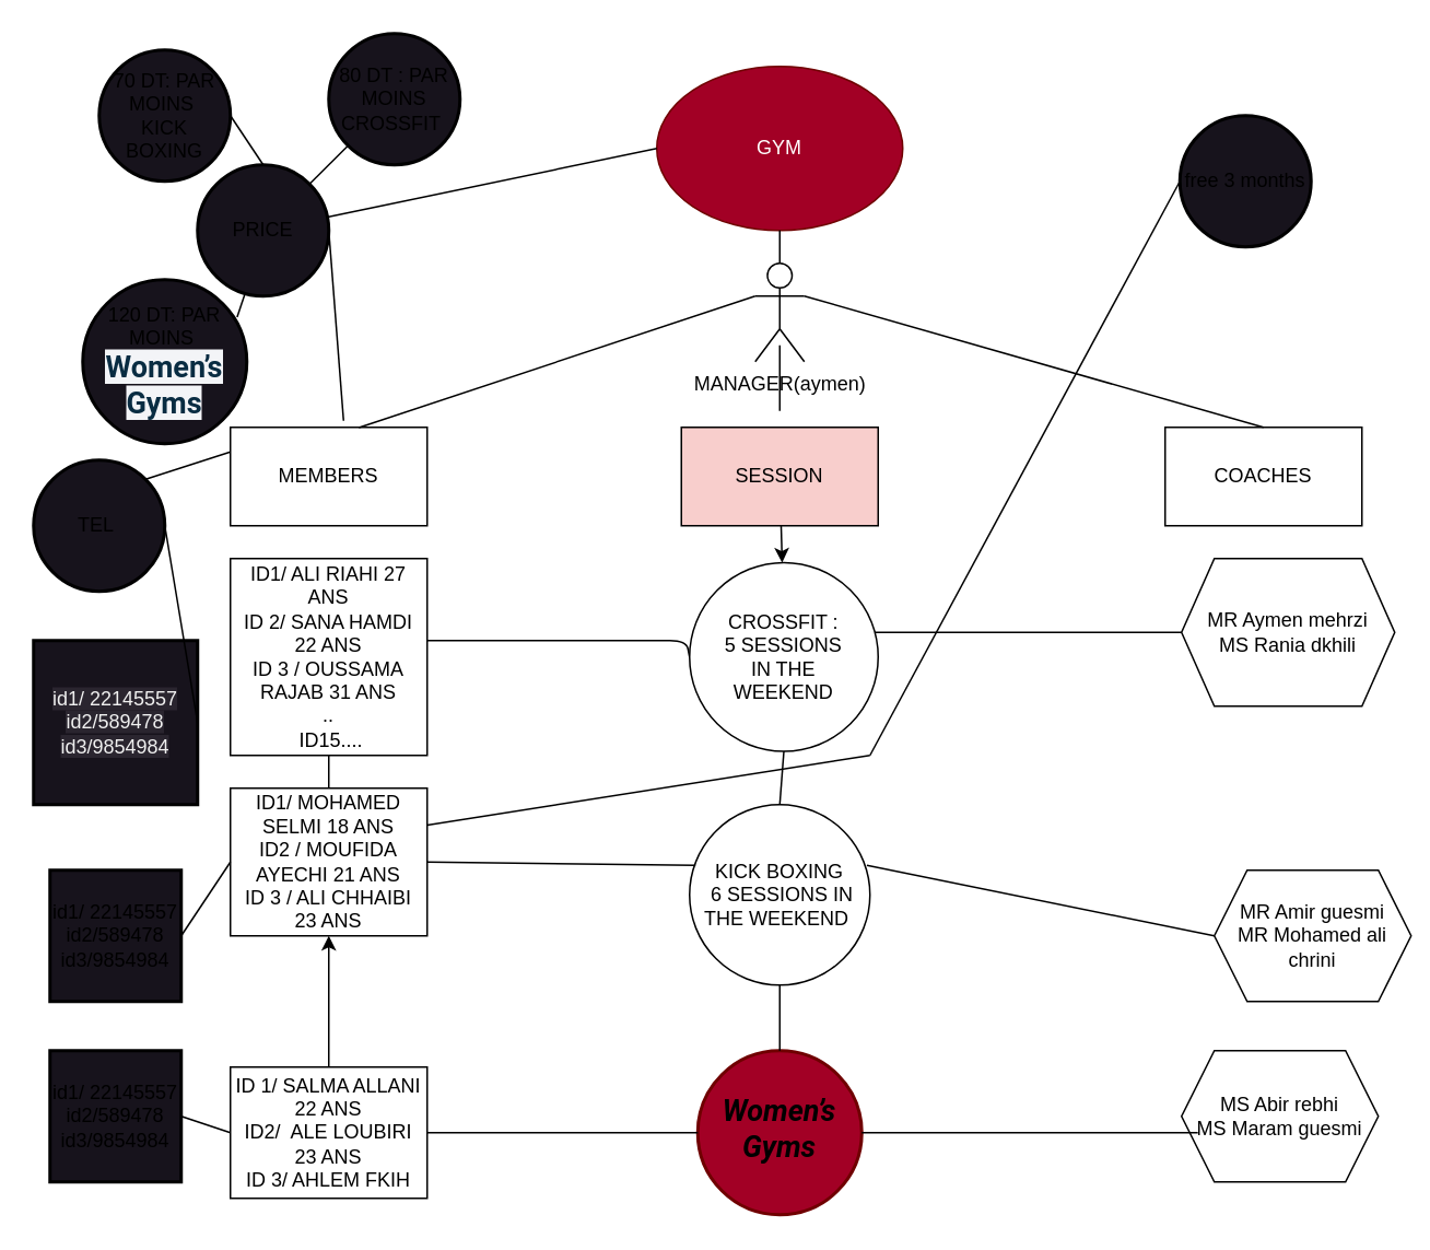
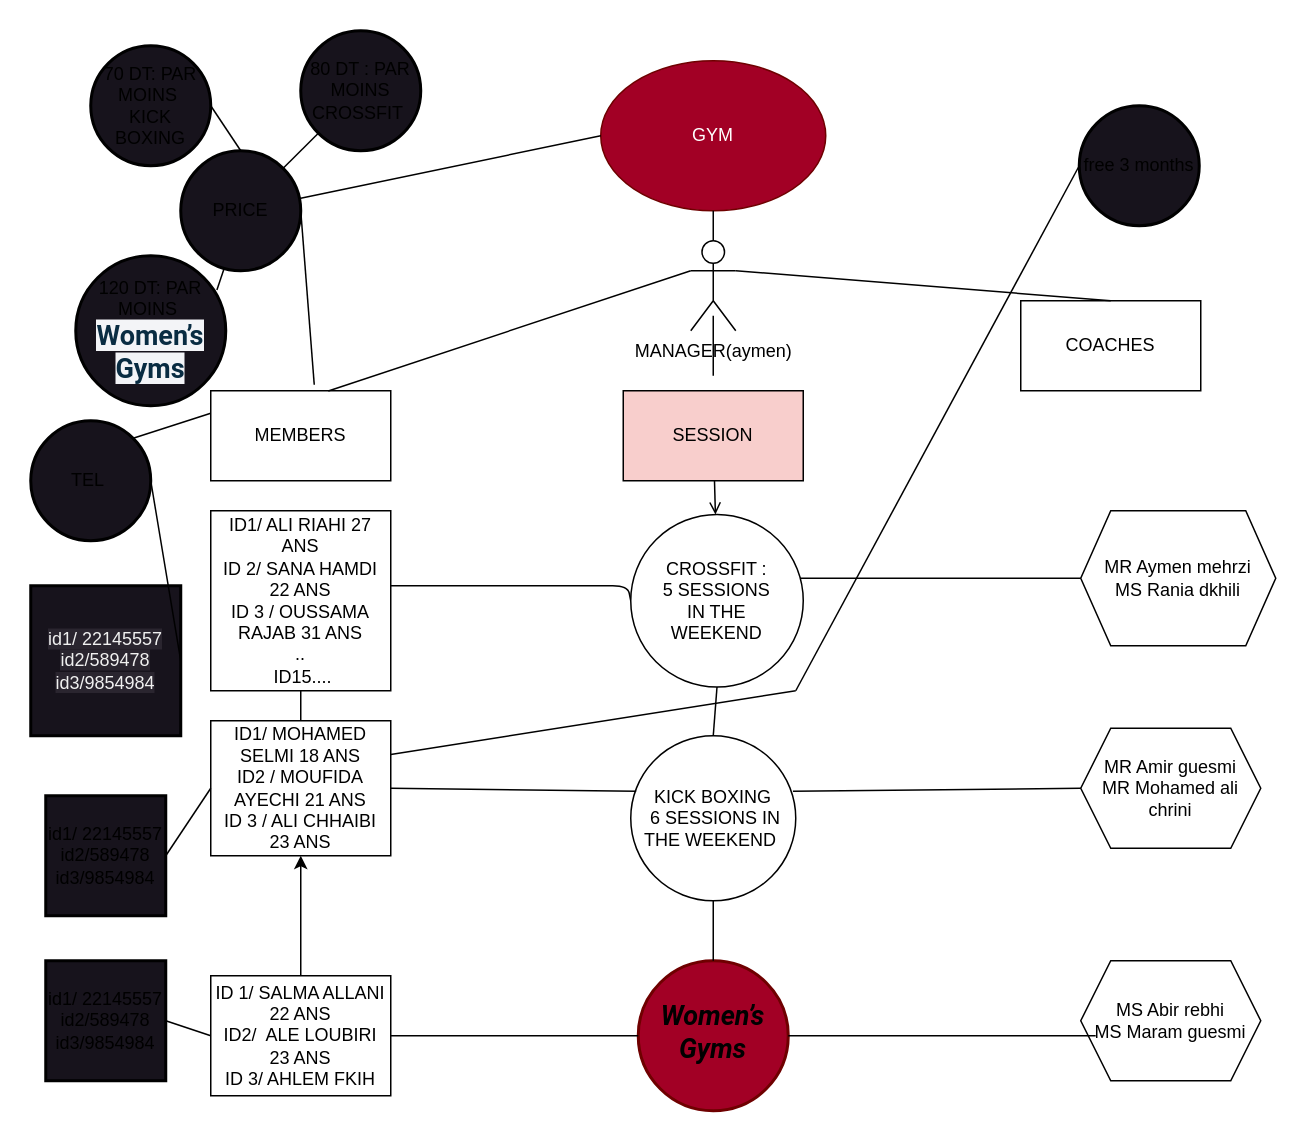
  <mxCell id="0" />
  <mxCell id="1" parent="0" />
  <mxCell id="2" value="&lt;span style=&quot;color: rgb(240, 240, 240); font-family: Helvetica; font-size: 12px; font-style: normal; font-variant-ligatures: normal; font-variant-caps: normal; font-weight: 400; letter-spacing: normal; orphans: 2; text-align: center; text-indent: 0px; text-transform: none; widows: 2; word-spacing: 0px; -webkit-text-stroke-width: 0px; background-color: rgb(42, 37, 47); text-decoration-thickness: initial; text-decoration-style: initial; text-decoration-color: initial; float: none; display: inline !important;&quot;&gt;id1/ 22145557&lt;/span&gt;&lt;br style=&quot;border-color: rgb(0, 0, 0); color: rgb(240, 240, 240); font-family: Helvetica; font-size: 12px; font-style: normal; font-variant-ligatures: normal; font-variant-caps: normal; font-weight: 400; letter-spacing: normal; orphans: 2; text-align: center; text-indent: 0px; text-transform: none; widows: 2; word-spacing: 0px; -webkit-text-stroke-width: 0px; background-color: rgb(42, 37, 47); text-decoration-thickness: initial; text-decoration-style: initial; text-decoration-color: initial;&quot;&gt;&lt;span style=&quot;color: rgb(240, 240, 240); font-family: Helvetica; font-size: 12px; font-style: normal; font-variant-ligatures: normal; font-variant-caps: normal; font-weight: 400; letter-spacing: normal; orphans: 2; text-align: center; text-indent: 0px; text-transform: none; widows: 2; word-spacing: 0px; -webkit-text-stroke-width: 0px; background-color: rgb(42, 37, 47); text-decoration-thickness: initial; text-decoration-style: initial; text-decoration-color: initial; float: none; display: inline !important;&quot;&gt;id2/589478&lt;/span&gt;&lt;br style=&quot;border-color: rgb(0, 0, 0); color: rgb(240, 240, 240); font-family: Helvetica; font-size: 12px; font-style: normal; font-variant-ligatures: normal; font-variant-caps: normal; font-weight: 400; letter-spacing: normal; orphans: 2; text-align: center; text-indent: 0px; text-transform: none; widows: 2; word-spacing: 0px; -webkit-text-stroke-width: 0px; background-color: rgb(42, 37, 47); text-decoration-thickness: initial; text-decoration-style: initial; text-decoration-color: initial;&quot;&gt;&lt;span style=&quot;color: rgb(240, 240, 240); font-family: Helvetica; font-size: 12px; font-style: normal; font-variant-ligatures: normal; font-variant-caps: normal; font-weight: 400; letter-spacing: normal; orphans: 2; text-align: center; text-indent: 0px; text-transform: none; widows: 2; word-spacing: 0px; -webkit-text-stroke-width: 0px; background-color: rgb(42, 37, 47); text-decoration-thickness: initial; text-decoration-style: initial; text-decoration-color: initial; float: none; display: inline !important;&quot;&gt;id3/9854984&lt;/span&gt;&lt;br&gt;" style="whiteSpace=wrap;html=1;aspect=fixed;labelBackgroundColor=none;strokeWidth=2;fontColor=default;fillColor=#17131C;" vertex="1" parent="1"><mxGeometry x="20" y="390" width="100" height="100" as="geometry" /></mxCell>
  <mxCell id="3" value="GYM" style="ellipse;whiteSpace=wrap;html=1;fillColor=#a20025;fontColor=#ffffff;strokeColor=#6F0000;" vertex="1" parent="1"><mxGeometry x="400" y="40" width="150" height="100" as="geometry" /></mxCell>
  <mxCell id="4" value="ID1/ ALI RIAHI 27 ANS&lt;br&gt;ID 2/ SANA HAMDI 22 ANS&lt;br&gt;ID 3 / OUSSAMA RAJAB 31 ANS&lt;br&gt;..&lt;br&gt;&amp;nbsp;ID15...." style="rounded=0;whiteSpace=wrap;html=1;" vertex="1" parent="1"><mxGeometry x="140" y="340" width="120" height="120" as="geometry" /></mxCell>
- <mxCell id="5" value="COACHES" style="rounded=0;whiteSpace=wrap;html=1;" vertex="1" parent="1"><mxGeometry x="710" y="260" width="120" height="60" as="geometry" /></mxCell>
- <mxCell id="6" value="" style="edgeStyle=none;html=1;" edge="1" parent="1" source="7" target="43"><mxGeometry relative="1" as="geometry" /></mxCell>
+ <mxCell id="5" value="COACHES" style="rounded=0;whiteSpace=wrap;html=1;" vertex="1" parent="1"><mxGeometry x="680" y="200" width="120" height="60" as="geometry" /></mxCell>
+ <mxCell id="6" value="" style="edgeStyle=none;html=1;endArrow=open;" edge="1" parent="1" source="7" target="43"><mxGeometry relative="1" as="geometry" /></mxCell>
  <mxCell id="7" value="SESSION" style="rounded=0;whiteSpace=wrap;html=1;fillColor=#f8cecc;" vertex="1" parent="1"><mxGeometry x="415" y="260" width="120" height="60" as="geometry" /></mxCell>
  <mxCell id="8" value="MEMBERS" style="rounded=0;whiteSpace=wrap;html=1;" vertex="1" parent="1"><mxGeometry x="140" y="260" width="120" height="60" as="geometry" /></mxCell>
  <mxCell id="9" value="MANAGER(aymen)" style="shape=umlActor;verticalLabelPosition=bottom;verticalAlign=top;html=1;outlineConnect=0;" vertex="1" parent="1"><mxGeometry x="460" y="160" width="30" height="60" as="geometry" /></mxCell>
  <mxCell id="10" value="" style="endArrow=none;html=1;" edge="1" parent="1"><mxGeometry width="50" height="50" relative="1" as="geometry"><mxPoint x="475" y="250" as="sourcePoint" /><mxPoint x="475" y="210" as="targetPoint" /></mxGeometry></mxCell>
  <mxCell id="11" value="" style="endArrow=none;html=1;exitX=0.653;exitY=0.002;exitDx=0;exitDy=0;exitPerimeter=0;entryX=0;entryY=0.333;entryDx=0;entryDy=0;entryPerimeter=0;" edge="1" parent="1" source="8" target="9"><mxGeometry width="50" height="50" relative="1" as="geometry"><mxPoint x="460" y="380" as="sourcePoint" /><mxPoint x="510" y="330" as="targetPoint" /></mxGeometry></mxCell>
  <mxCell id="12" value="" style="endArrow=none;html=1;entryX=1;entryY=0.333;entryDx=0;entryDy=0;entryPerimeter=0;exitX=0.5;exitY=0;exitDx=0;exitDy=0;" edge="1" parent="1" source="5" target="9"><mxGeometry width="50" height="50" relative="1" as="geometry"><mxPoint x="460" y="380" as="sourcePoint" /><mxPoint x="510" y="330" as="targetPoint" /></mxGeometry></mxCell>
  <mxCell id="13" value="" style="endArrow=none;html=1;exitX=0.5;exitY=0;exitDx=0;exitDy=0;exitPerimeter=0;entryX=0.5;entryY=1;entryDx=0;entryDy=0;" edge="1" parent="1" source="9" target="3"><mxGeometry width="50" height="50" relative="1" as="geometry"><mxPoint x="460" y="380" as="sourcePoint" /><mxPoint x="510" y="330" as="targetPoint" /></mxGeometry></mxCell>
  <mxCell id="14" value="ID1/ MOHAMED SELMI 18 ANS&lt;br&gt;ID2 / MOUFIDA AYECHI 21 ANS&lt;br&gt;ID 3 / ALI CHHAIBI 23 ANS" style="rounded=0;whiteSpace=wrap;html=1;" vertex="1" parent="1"><mxGeometry x="140" y="480" width="120" height="90" as="geometry" /></mxCell>
  <mxCell id="15" value="" style="edgeStyle=none;html=1;" edge="1" parent="1" source="16" target="14"><mxGeometry relative="1" as="geometry" /></mxCell>
  <mxCell id="16" value="ID 1/ SALMA ALLANI 22 ANS&lt;br&gt;ID2/&amp;nbsp; ALE LOUBIRI 23 ANS&lt;br&gt;ID 3/ AHLEM FKIH" style="rounded=0;whiteSpace=wrap;html=1;" vertex="1" parent="1"><mxGeometry x="140" y="650" width="120" height="80" as="geometry" /></mxCell>
  <mxCell id="17" value="&lt;div style=&quot;&quot;&gt;KICK BOXING&lt;/div&gt;&lt;div style=&quot;&quot;&gt;&amp;nbsp;6 SESSIONS IN THE WEEKEND&amp;nbsp;&lt;/div&gt;" style="ellipse;whiteSpace=wrap;html=1;aspect=fixed;align=center;" vertex="1" parent="1"><mxGeometry x="420" y="490" width="110" height="110" as="geometry" /></mxCell>
  <mxCell id="18" value="&#10;&lt;strong style=&quot;box-sizing: inherit; margin: 0px; padding: 0px; border: 0px; outline: 0px; font-size: 18px; vertical-align: baseline; background-image: initial; background-position: initial; background-size: initial; background-repeat: initial; background-attachment: initial; background-origin: initial; background-clip: initial; font-family: Roboto, Arial, sans-serif; font-variant-ligatures: normal; font-variant-caps: normal; letter-spacing: normal; orphans: 2; text-indent: 0px; text-transform: none; widows: 2; word-spacing: 0px; -webkit-text-stroke-width: 0px; text-decoration-thickness: initial; text-decoration-style: initial; text-decoration-color: initial;&quot;&gt;Women’s Gyms&lt;/strong&gt;&#10;&#10;" style="ellipse;whiteSpace=wrap;html=1;aspect=fixed;strokeWidth=2;fillColor=#a20025;fontColor=default;strokeColor=#6F0000;align=center;verticalAlign=bottom;fontStyle=3;labelBackgroundColor=none;" vertex="1" parent="1"><mxGeometry x="425" y="640" width="100" height="100" as="geometry" /></mxCell>
  <mxCell id="19" value="MS Abir rebhi&lt;br&gt;MS Maram guesmi" style="shape=hexagon;perimeter=hexagonPerimeter2;whiteSpace=wrap;html=1;fixedSize=1;" vertex="1" parent="1"><mxGeometry x="720" y="640" width="120" height="80" as="geometry" /></mxCell>
- <mxCell id="20" value="MR Amir guesmi&lt;br&gt;MR Mohamed ali chrini" style="shape=hexagon;perimeter=hexagonPerimeter2;whiteSpace=wrap;html=1;fixedSize=1;" vertex="1" parent="1"><mxGeometry x="740" y="530" width="120" height="80" as="geometry" /></mxCell>
+ <mxCell id="20" value="MR Amir guesmi&lt;br&gt;MR Mohamed ali chrini" style="shape=hexagon;perimeter=hexagonPerimeter2;whiteSpace=wrap;html=1;fixedSize=1;" vertex="1" parent="1"><mxGeometry x="720" y="485" width="120" height="80" as="geometry" /></mxCell>
  <mxCell id="21" value="MR Aymen mehrzi&lt;br&gt;MS Rania dkhili" style="shape=hexagon;perimeter=hexagonPerimeter2;whiteSpace=wrap;html=1;fixedSize=1;" vertex="1" parent="1"><mxGeometry x="720" y="340" width="130" height="90" as="geometry" /></mxCell>
  <mxCell id="22" value="" style="endArrow=none;html=1;entryX=0;entryY=0.5;entryDx=0;entryDy=0;" edge="1" parent="1" target="43"><mxGeometry width="50" height="50" relative="1" as="geometry"><mxPoint x="260" y="390" as="sourcePoint" /><mxPoint x="510" y="310" as="targetPoint" /><Array as="points"><mxPoint x="418" y="390" /></Array></mxGeometry></mxCell>
  <mxCell id="23" value="" style="endArrow=none;html=1;exitX=0.5;exitY=0;exitDx=0;exitDy=0;entryX=0.5;entryY=1;entryDx=0;entryDy=0;" edge="1" parent="1" source="17" target="43"><mxGeometry width="50" height="50" relative="1" as="geometry"><mxPoint x="460" y="360" as="sourcePoint" /><mxPoint x="510" y="310" as="targetPoint" /></mxGeometry></mxCell>
  <mxCell id="24" value="" style="endArrow=none;html=1;exitX=0.5;exitY=1;exitDx=0;exitDy=0;entryX=0.5;entryY=0;entryDx=0;entryDy=0;" edge="1" parent="1" source="17" target="18"><mxGeometry width="50" height="50" relative="1" as="geometry"><mxPoint x="460" y="450" as="sourcePoint" /><mxPoint x="510" y="400" as="targetPoint" /></mxGeometry></mxCell>
  <mxCell id="25" value="" style="endArrow=none;html=1;exitX=0.5;exitY=0;exitDx=0;exitDy=0;entryX=0.5;entryY=1;entryDx=0;entryDy=0;" edge="1" parent="1" source="14" target="4"><mxGeometry width="50" height="50" relative="1" as="geometry"><mxPoint x="460" y="450" as="sourcePoint" /><mxPoint x="510" y="400" as="targetPoint" /></mxGeometry></mxCell>
  <mxCell id="26" value="" style="endArrow=none;html=1;entryX=0;entryY=0.5;entryDx=0;entryDy=0;" edge="1" parent="1" target="21"><mxGeometry width="50" height="50" relative="1" as="geometry"><mxPoint x="530" y="385" as="sourcePoint" /><mxPoint x="510" y="450" as="targetPoint" /></mxGeometry></mxCell>
  <mxCell id="27" value="" style="endArrow=none;html=1;fontColor=#0F0F0F;exitX=1;exitY=0.5;exitDx=0;exitDy=0;entryX=0.033;entryY=0.337;entryDx=0;entryDy=0;entryPerimeter=0;" edge="1" parent="1" source="14" target="17"><mxGeometry width="50" height="50" relative="1" as="geometry"><mxPoint x="460" y="450" as="sourcePoint" /><mxPoint x="510" y="400" as="targetPoint" /></mxGeometry></mxCell>
  <mxCell id="28" value="" style="endArrow=none;html=1;fontColor=#0F0F0F;exitX=0;exitY=0.5;exitDx=0;exitDy=0;entryX=0.983;entryY=0.337;entryDx=0;entryDy=0;entryPerimeter=0;" edge="1" parent="1" source="20" target="17"><mxGeometry width="50" height="50" relative="1" as="geometry"><mxPoint x="460" y="450" as="sourcePoint" /><mxPoint x="510" y="400" as="targetPoint" /></mxGeometry></mxCell>
  <mxCell id="29" value="" style="endArrow=none;html=1;fontColor=#0F0F0F;exitX=1;exitY=0.5;exitDx=0;exitDy=0;" edge="1" parent="1" source="16" target="18"><mxGeometry width="50" height="50" relative="1" as="geometry"><mxPoint x="460" y="450" as="sourcePoint" /><mxPoint x="510" y="400" as="targetPoint" /></mxGeometry></mxCell>
  <mxCell id="30" value="" style="endArrow=none;html=1;fontColor=#0F0F0F;exitX=1;exitY=0.5;exitDx=0;exitDy=0;entryX=0.083;entryY=0.625;entryDx=0;entryDy=0;entryPerimeter=0;" edge="1" parent="1" source="18" target="19"><mxGeometry width="50" height="50" relative="1" as="geometry"><mxPoint x="460" y="450" as="sourcePoint" /><mxPoint x="510" y="400" as="targetPoint" /></mxGeometry></mxCell>
  <mxCell id="31" value="PRICE&lt;br&gt;" style="ellipse;whiteSpace=wrap;html=1;aspect=fixed;labelBackgroundColor=none;strokeWidth=2;fontColor=default;fillColor=#17131C;" vertex="1" parent="1"><mxGeometry x="120" y="100" width="80" height="80" as="geometry" /></mxCell>
  <mxCell id="32" value="" style="endArrow=none;html=1;fontColor=default;entryX=0;entryY=0.5;entryDx=0;entryDy=0;" edge="1" parent="1" source="31" target="3"><mxGeometry width="50" height="50" relative="1" as="geometry"><mxPoint x="470" y="270" as="sourcePoint" /><mxPoint x="520" y="220" as="targetPoint" /></mxGeometry></mxCell>
  <mxCell id="33" value="" style="endArrow=none;html=1;fontColor=default;exitX=1;exitY=0.5;exitDx=0;exitDy=0;entryX=0.575;entryY=-0.067;entryDx=0;entryDy=0;entryPerimeter=0;" edge="1" parent="1" source="31" target="8"><mxGeometry width="50" height="50" relative="1" as="geometry"><mxPoint x="380" y="120" as="sourcePoint" /><mxPoint x="520" y="220" as="targetPoint" /></mxGeometry></mxCell>
  <mxCell id="34" value="120 DT: PAR MOINS&amp;nbsp;&lt;br&gt;&lt;strong style=&quot;box-sizing: inherit; margin: 0px; padding: 0px; border: 0px; outline: 0px; font-size: 18px; vertical-align: baseline; background: rgb(243, 244, 247); color: rgb(9, 44, 66); font-family: Roboto, Arial, sans-serif; text-align: left;&quot;&gt;Women’s Gyms&lt;/strong&gt;" style="ellipse;whiteSpace=wrap;html=1;aspect=fixed;labelBackgroundColor=none;strokeWidth=2;fontColor=default;fillColor=#17131C;" vertex="1" parent="1"><mxGeometry y="170" width="100" height="100" as="geometry" x="50" /></mxCell>
  <mxCell id="35" value="" style="endArrow=none;html=1;fontColor=default;exitX=0.941;exitY=0.228;exitDx=0;exitDy=0;exitPerimeter=0;" edge="1" parent="1" source="34" target="31"><mxGeometry width="50" height="50" relative="1" as="geometry"><mxPoint x="470" y="360" as="sourcePoint" /><mxPoint x="520" y="310" as="targetPoint" /></mxGeometry></mxCell>
  <mxCell id="36" value="80 DT : PAR MOINS&lt;br&gt;CROSSFIT&amp;nbsp;" style="ellipse;whiteSpace=wrap;html=1;aspect=fixed;labelBackgroundColor=none;strokeWidth=2;fontColor=default;fillColor=#17131C;" vertex="1" parent="1"><mxGeometry x="200" y="20" width="80" height="80" as="geometry" /></mxCell>
  <mxCell id="37" value="70 DT: PAR MOINS&amp;nbsp;&lt;br&gt;KICK BOXING" style="ellipse;whiteSpace=wrap;html=1;aspect=fixed;labelBackgroundColor=none;strokeWidth=2;fontColor=default;fillColor=#17131C;" vertex="1" parent="1"><mxGeometry x="60" y="30" width="80" height="80" as="geometry" /></mxCell>
  <mxCell id="38" value="" style="endArrow=none;html=1;fontColor=default;exitX=1;exitY=0;exitDx=0;exitDy=0;" edge="1" parent="1" source="31" target="36"><mxGeometry width="50" height="50" relative="1" as="geometry"><mxPoint x="550" y="410" as="sourcePoint" /><mxPoint x="600" y="360" as="targetPoint" /></mxGeometry></mxCell>
  <mxCell id="39" value="" style="endArrow=none;html=1;fontColor=default;exitX=1;exitY=0.5;exitDx=0;exitDy=0;entryX=0.5;entryY=0;entryDx=0;entryDy=0;" edge="1" parent="1" source="37" target="31"><mxGeometry width="50" height="50" relative="1" as="geometry"><mxPoint x="360" y="270" as="sourcePoint" /><mxPoint x="600" y="360" as="targetPoint" /></mxGeometry></mxCell>
  <mxCell id="40" value="free 3 months" style="ellipse;whiteSpace=wrap;html=1;aspect=fixed;labelBackgroundColor=none;strokeWidth=2;fontColor=default;fillColor=#17131C;" vertex="1" parent="1"><mxGeometry x="719" y="70" width="80" height="80" as="geometry" /></mxCell>
  <mxCell id="41" value="" style="endArrow=none;html=1;fontColor=default;entryX=0;entryY=0.5;entryDx=0;entryDy=0;startArrow=none;" edge="1" parent="1" target="40"><mxGeometry width="50" height="50" relative="1" as="geometry"><mxPoint x="530" y="460" as="sourcePoint" /><mxPoint x="540" y="330" as="targetPoint" /></mxGeometry></mxCell>
  <mxCell id="42" value="" style="endArrow=none;html=1;fontColor=default;entryX=0;entryY=0.5;entryDx=0;entryDy=0;" edge="1" parent="1" target="43"><mxGeometry width="50" height="50" relative="1" as="geometry"><mxPoint x="490" y="380" as="sourcePoint" /><mxPoint x="719" y="110" as="targetPoint" /></mxGeometry></mxCell>
  <mxCell id="43" value="CROSSFIT :&lt;br&gt;5 SESSIONS&lt;br&gt;IN THE&lt;br&gt;WEEKEND" style="ellipse;whiteSpace=wrap;html=1;aspect=fixed;" vertex="1" parent="1"><mxGeometry x="420" y="342.5" width="115" height="115" as="geometry" /></mxCell>
  <mxCell id="44" value="" style="endArrow=none;html=1;fontColor=default;entryX=1;entryY=0.25;entryDx=0;entryDy=0;" edge="1" parent="1" target="14"><mxGeometry width="50" height="50" relative="1" as="geometry"><mxPoint x="530" y="460" as="sourcePoint" /><mxPoint x="540" y="330" as="targetPoint" /></mxGeometry></mxCell>
  <mxCell id="45" value="TEL&amp;nbsp;&lt;br&gt;" style="ellipse;whiteSpace=wrap;html=1;aspect=fixed;labelBackgroundColor=none;strokeWidth=2;fontColor=default;fillColor=#17131C;" vertex="1" parent="1"><mxGeometry x="20" y="280" width="80" height="80" as="geometry" /></mxCell>
  <mxCell id="46" value="" style="endArrow=none;html=1;fontColor=default;exitX=1;exitY=0;exitDx=0;exitDy=0;entryX=0;entryY=0.25;entryDx=0;entryDy=0;" edge="1" parent="1" source="45" target="8"><mxGeometry width="50" height="50" relative="1" as="geometry"><mxPoint x="490" y="370" as="sourcePoint" /><mxPoint x="540" y="320" as="targetPoint" /></mxGeometry></mxCell>
  <mxCell id="47" value="" style="endArrow=none;html=1;fontColor=default;exitX=1;exitY=0.5;exitDx=0;exitDy=0;entryX=1;entryY=0.5;entryDx=0;entryDy=0;" edge="1" parent="1" source="45" target="2"><mxGeometry width="50" height="50" relative="1" as="geometry"><mxPoint x="490" y="370" as="sourcePoint" /><mxPoint x="540" y="320" as="targetPoint" /></mxGeometry></mxCell>
  <mxCell id="48" value="id1/ 22145557&lt;br&gt;id2/589478&lt;br&gt;id3/9854984" style="whiteSpace=wrap;html=1;aspect=fixed;labelBackgroundColor=none;strokeWidth=2;fontColor=default;fillColor=#17131C;" vertex="1" parent="1"><mxGeometry x="30" y="640" width="80" height="80" as="geometry" /></mxCell>
  <mxCell id="49" value="id1/ 22145557&lt;br&gt;id2/589478&lt;br&gt;id3/9854984" style="whiteSpace=wrap;html=1;aspect=fixed;labelBackgroundColor=none;strokeWidth=2;fontColor=default;fillColor=#17131C;" vertex="1" parent="1"><mxGeometry x="30" y="530" width="80" height="80" as="geometry" /></mxCell>
  <mxCell id="50" value="" style="endArrow=none;html=1;fontColor=default;exitX=1;exitY=0.5;exitDx=0;exitDy=0;entryX=0;entryY=0.5;entryDx=0;entryDy=0;" edge="1" parent="1" source="48" target="16"><mxGeometry width="50" height="50" relative="1" as="geometry"><mxPoint x="490" y="440" as="sourcePoint" /><mxPoint x="540" y="390" as="targetPoint" /></mxGeometry></mxCell>
  <mxCell id="51" value="" style="endArrow=none;html=1;fontColor=default;exitX=1;exitY=0.5;exitDx=0;exitDy=0;entryX=0;entryY=0.5;entryDx=0;entryDy=0;" edge="1" parent="1" source="49" target="14"><mxGeometry width="50" height="50" relative="1" as="geometry"><mxPoint x="490" y="440" as="sourcePoint" /><mxPoint x="540" y="390" as="targetPoint" /></mxGeometry></mxCell>
